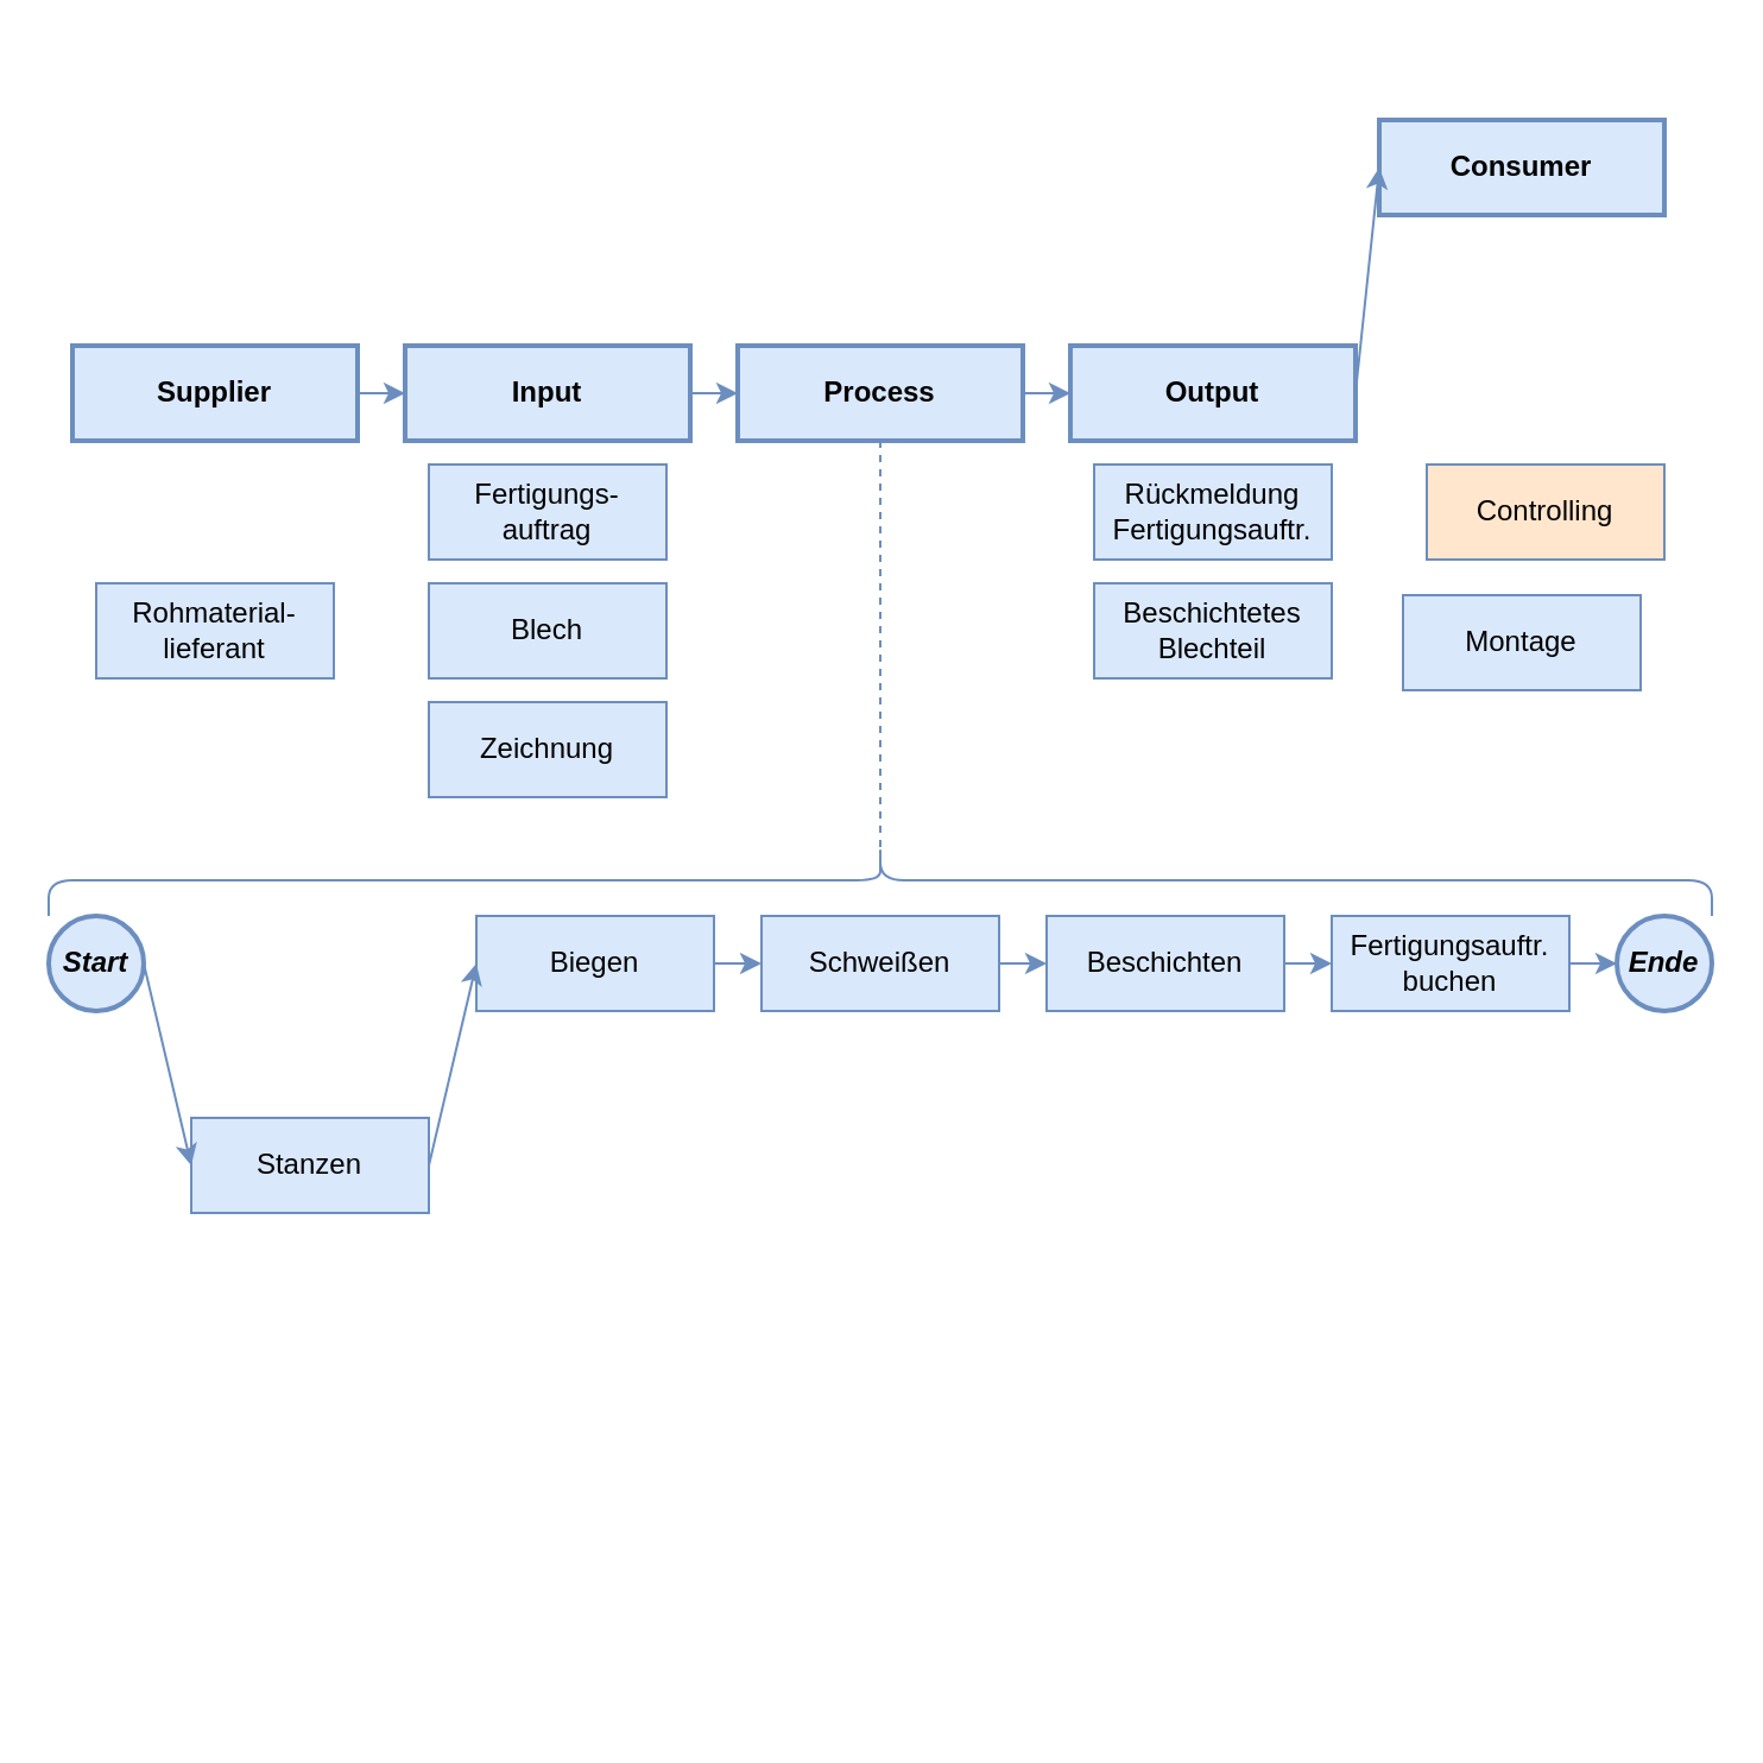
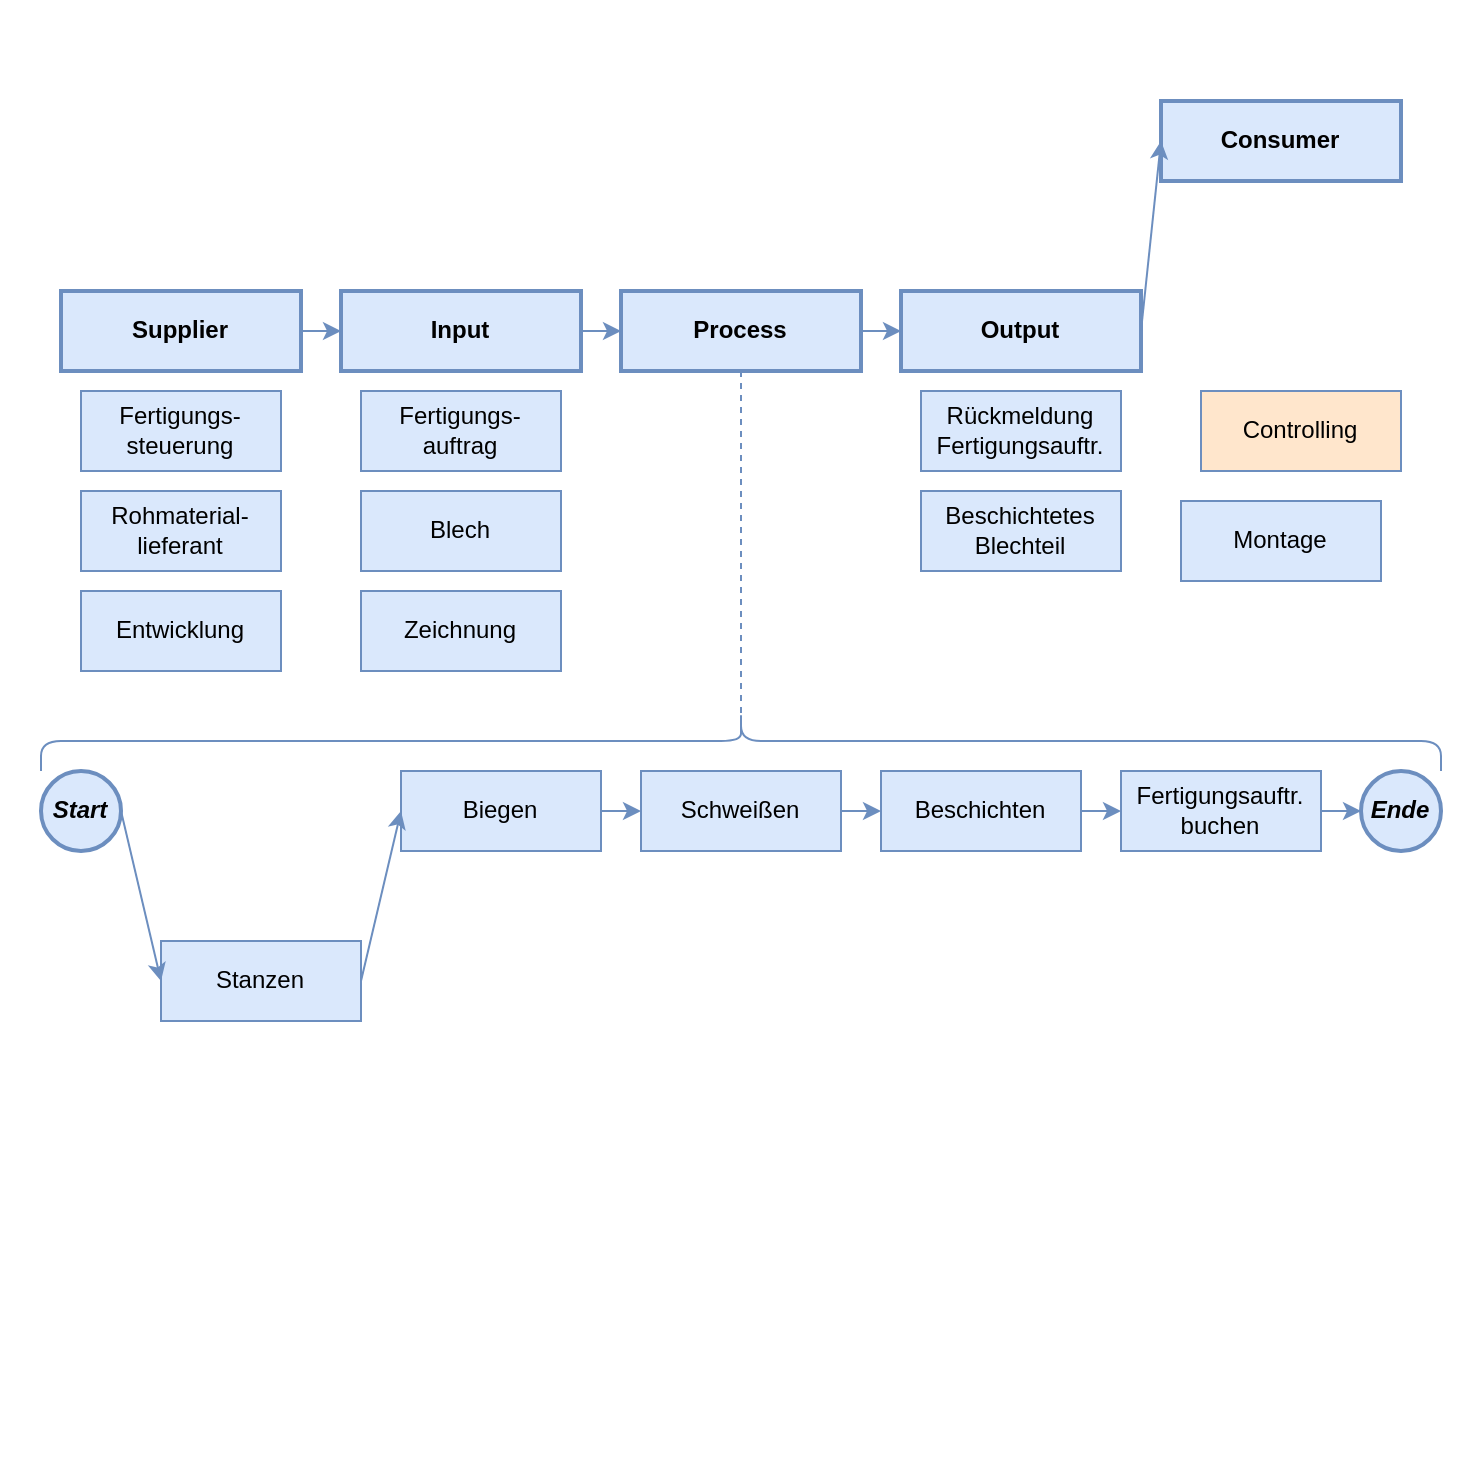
  <mxCell id="0" />
  <mxCell id="1" parent="0" />
  <mxCell id="2" value="&lt;span&gt;S&lt;/span&gt;upplier" style="rounded=0;whiteSpace=wrap;html=1;fillColor=#dae8fc;strokeColor=#6c8ebf;fontStyle=1;strokeWidth=2;" parent="1" vertex="1"><mxGeometry x="30" y="145" width="120" height="40" as="geometry" /></mxCell>
  <mxCell id="3" value="&lt;span&gt;I&lt;/span&gt;nput&lt;span style=&quot;color: rgba(0 , 0 , 0 , 0) ; font-family: monospace ; font-size: 0px&quot;&gt;%3CmxGraphModel%3E%3Croot%3E%3CmxCell%20id%3D%220%22%2F%3E%3CmxCell%20id%3D%221%22%20parent%3D%220%22%2F%3E%3CmxCell%20id%3D%222%22%20value%3D%22Supplier%22%20style%3D%22rounded%3D0%3BwhiteSpace%3Dwrap%3Bhtml%3D1%3B%22%20vertex%3D%221%22%20parent%3D%221%22%3E%3CmxGeometry%20x%3D%2240%22%20y%3D%2280%22%20width%3D%2280%22%20height%3D%2240%22%20as%3D%22geometry%22%2F%3E%3C%2FmxCell%3E%3C%2Froot%3E%3C%2FmxGraphModel%3E&lt;/span&gt;" style="rounded=0;whiteSpace=wrap;html=1;fillColor=#dae8fc;strokeColor=#6c8ebf;fontStyle=1;strokeWidth=2;" parent="1" vertex="1"><mxGeometry x="170" y="145" width="120" height="40" as="geometry" /></mxCell>
  <mxCell id="4" value="&lt;span&gt;P&lt;/span&gt;rocess" style="rounded=0;whiteSpace=wrap;html=1;fillColor=#dae8fc;strokeColor=#6c8ebf;fontStyle=1;strokeWidth=2;" parent="1" vertex="1"><mxGeometry x="310" y="145" width="120" height="40" as="geometry" /></mxCell>
  <mxCell id="5" value="&lt;span&gt;O&lt;/span&gt;utput" style="rounded=0;whiteSpace=wrap;html=1;fillColor=#dae8fc;strokeColor=#6c8ebf;fontStyle=1;strokeWidth=2;" parent="1" vertex="1"><mxGeometry x="450" y="145" width="120" height="40" as="geometry" /></mxCell>
  <mxCell id="6" value="&lt;span&gt;C&lt;/span&gt;onsumer" style="rounded=0;whiteSpace=wrap;html=1;fillColor=#dae8fc;strokeColor=#6c8ebf;fontStyle=1;strokeWidth=2;" parent="1" vertex="1"><mxGeometry x="580" y="50" width="120" height="40" as="geometry" /></mxCell>
  <mxCell id="7" value="" style="endArrow=classic;html=1;exitX=1;exitY=0.5;exitDx=0;exitDy=0;entryX=0;entryY=0.5;entryDx=0;entryDy=0;fillColor=#dae8fc;strokeColor=#6c8ebf;" edge="1" parent="1" source="2" target="3"><mxGeometry width="50" height="50" relative="1" as="geometry"><mxPoint x="190" y="275" as="sourcePoint" /><mxPoint x="240" y="225" as="targetPoint" /></mxGeometry></mxCell>
  <mxCell id="8" value="" style="endArrow=classic;html=1;fillColor=#dae8fc;strokeColor=#6c8ebf;exitX=1;exitY=0.5;exitDx=0;exitDy=0;entryX=0;entryY=0.5;entryDx=0;entryDy=0;" edge="1" parent="1" source="3" target="4"><mxGeometry width="50" height="50" relative="1" as="geometry"><mxPoint x="240" y="275" as="sourcePoint" /><mxPoint x="290" y="225" as="targetPoint" /></mxGeometry></mxCell>
  <mxCell id="9" value="" style="endArrow=classic;html=1;fillColor=#dae8fc;strokeColor=#6c8ebf;exitX=1;exitY=0.5;exitDx=0;exitDy=0;entryX=0;entryY=0.5;entryDx=0;entryDy=0;" edge="1" parent="1" source="4" target="5"><mxGeometry width="50" height="50" relative="1" as="geometry"><mxPoint x="410" y="295" as="sourcePoint" /><mxPoint x="460" y="245" as="targetPoint" /></mxGeometry></mxCell>
  <mxCell id="10" value="" style="endArrow=classic;html=1;fillColor=#dae8fc;strokeColor=#6c8ebf;exitX=1;exitY=0.5;exitDx=0;exitDy=0;entryX=0;entryY=0.5;entryDx=0;entryDy=0;" edge="1" parent="1" source="5" target="6"><mxGeometry width="50" height="50" relative="1" as="geometry"><mxPoint x="580" y="275" as="sourcePoint" /><mxPoint x="630" y="225" as="targetPoint" /></mxGeometry></mxCell>
+ <mxCell id="11" value="Fertigungs-&lt;br&gt;steuerung" style="rounded=0;whiteSpace=wrap;html=1;strokeWidth=1;fillColor=#dae8fc;strokeColor=#6c8ebf;" vertex="1" parent="1"><mxGeometry x="40" y="195" width="100" height="40" as="geometry" /></mxCell>
  <mxCell id="12" value="Rohmaterial-&lt;br&gt;lieferant" style="rounded=0;whiteSpace=wrap;html=1;strokeWidth=1;fillColor=#dae8fc;strokeColor=#6c8ebf;" vertex="1" parent="1"><mxGeometry x="40" y="245" width="100" height="40" as="geometry" /></mxCell>
+ <mxCell id="13" value="Entwicklung" style="rounded=0;whiteSpace=wrap;html=1;strokeWidth=1;fillColor=#dae8fc;strokeColor=#6c8ebf;" vertex="1" parent="1"><mxGeometry x="40" y="295" width="100" height="40" as="geometry" /></mxCell>
  <mxCell id="14" value="Fertigungs-&lt;br&gt;auftrag" style="rounded=0;whiteSpace=wrap;html=1;strokeWidth=1;fillColor=#dae8fc;strokeColor=#6c8ebf;" vertex="1" parent="1"><mxGeometry x="180" y="195" width="100" height="40" as="geometry" /></mxCell>
  <mxCell id="15" value="Blech" style="rounded=0;whiteSpace=wrap;html=1;strokeWidth=1;fillColor=#dae8fc;strokeColor=#6c8ebf;" vertex="1" parent="1"><mxGeometry x="180" y="245" width="100" height="40" as="geometry" /></mxCell>
  <mxCell id="16" value="Zeichnung" style="rounded=0;whiteSpace=wrap;html=1;strokeWidth=1;fillColor=#dae8fc;strokeColor=#6c8ebf;" vertex="1" parent="1"><mxGeometry x="180" y="295" width="100" height="40" as="geometry" /></mxCell>
  <mxCell id="17" value="Rückmeldung&lt;br&gt;Fertigungsauftr." style="rounded=0;whiteSpace=wrap;html=1;strokeWidth=1;fillColor=#dae8fc;strokeColor=#6c8ebf;" vertex="1" parent="1"><mxGeometry x="460" y="195" width="100" height="40" as="geometry" /></mxCell>
  <mxCell id="18" value="Beschichtetes&lt;br&gt;Blechteil" style="rounded=0;whiteSpace=wrap;html=1;strokeWidth=1;fillColor=#dae8fc;strokeColor=#6c8ebf;" vertex="1" parent="1"><mxGeometry x="460" y="245" width="100" height="40" as="geometry" /></mxCell>
  <mxCell id="19" value="Controlling" style="rounded=0;whiteSpace=wrap;html=1;strokeWidth=1;fillColor=#ffe6cc;strokeColor=#6c8ebf;" vertex="1" parent="1"><mxGeometry x="600" y="195" width="100" height="40" as="geometry" /></mxCell>
  <mxCell id="20" value="Montage" style="rounded=0;whiteSpace=wrap;html=1;strokeWidth=1;fillColor=#dae8fc;strokeColor=#6c8ebf;" vertex="1" parent="1"><mxGeometry x="590" y="250" width="100" height="40" as="geometry" /></mxCell>
  <mxCell id="21" value="Schweißen&lt;span style=&quot;color: rgba(0 , 0 , 0 , 0) ; font-family: monospace ; font-size: 0px&quot;&gt;%3CmxGraphModel%3E%3Croot%3E%3CmxCell%20id%3D%220%22%2F%3E%3CmxCell%20id%3D%221%22%20parent%3D%220%22%2F%3E%3CmxCell%20id%3D%222%22%20value%3D%22Stanzen%22%20style%3D%22rounded%3D0%3BwhiteSpace%3Dwrap%3Bhtml%3D1%3BstrokeWidth%3D1%3BfillColor%3D%23dae8fc%3BstrokeColor%3D%236c8ebf%3B%22%20vertex%3D%221%22%20parent%3D%221%22%3E%3CmxGeometry%20x%3D%22330%22%20y%3D%22320%22%20width%3D%22100%22%20height%3D%2240%22%20as%3D%22geometry%22%2F%3E%3C%2FmxCell%3E%3C%2Froot%3E%3C%2FmxGraphModel%3E&lt;/span&gt;" style="rounded=0;whiteSpace=wrap;html=1;strokeWidth=1;fillColor=#dae8fc;strokeColor=#6c8ebf;" vertex="1" parent="1"><mxGeometry x="320" y="385" width="100" height="40" as="geometry" /></mxCell>
  <mxCell id="22" value="Biegen" style="rounded=0;whiteSpace=wrap;html=1;strokeWidth=1;fillColor=#dae8fc;strokeColor=#6c8ebf;" vertex="1" parent="1"><mxGeometry x="200" y="385" width="100" height="40" as="geometry" /></mxCell>
  <mxCell id="23" value="Stanzen" style="rounded=0;whiteSpace=wrap;html=1;strokeWidth=1;fillColor=#dae8fc;strokeColor=#6c8ebf;" vertex="1" parent="1"><mxGeometry x="80" y="470" width="100" height="40" as="geometry" /></mxCell>
  <mxCell id="24" value="Beschichten" style="rounded=0;whiteSpace=wrap;html=1;strokeWidth=1;fillColor=#dae8fc;strokeColor=#6c8ebf;" vertex="1" parent="1"><mxGeometry x="440" y="385" width="100" height="40" as="geometry" /></mxCell>
  <mxCell id="25" value="Fertigungsauftr.&lt;br&gt;buchen" style="rounded=0;whiteSpace=wrap;html=1;strokeWidth=1;fillColor=#dae8fc;strokeColor=#6c8ebf;" vertex="1" parent="1"><mxGeometry x="560" y="385" width="100" height="40" as="geometry" /></mxCell>
  <mxCell id="26" value="" style="endArrow=classic;html=1;fillColor=#dae8fc;strokeColor=#6c8ebf;exitX=1;exitY=0.5;exitDx=0;exitDy=0;entryX=0;entryY=0.5;entryDx=0;entryDy=0;" edge="1" parent="1" source="23" target="22"><mxGeometry width="50" height="50" relative="1" as="geometry"><mxPoint x="180" y="485" as="sourcePoint" /><mxPoint x="230" y="435" as="targetPoint" /></mxGeometry></mxCell>
  <mxCell id="27" value="" style="endArrow=classic;html=1;fillColor=#dae8fc;strokeColor=#6c8ebf;entryX=0;entryY=0.5;entryDx=0;entryDy=0;exitX=1;exitY=0.5;exitDx=0;exitDy=0;" edge="1" parent="1" source="22" target="21"><mxGeometry width="50" height="50" relative="1" as="geometry"><mxPoint x="300" y="495" as="sourcePoint" /><mxPoint x="350" y="445" as="targetPoint" /></mxGeometry></mxCell>
  <mxCell id="28" value="" style="endArrow=classic;html=1;fillColor=#dae8fc;strokeColor=#6c8ebf;entryX=0;entryY=0.5;entryDx=0;entryDy=0;exitX=1;exitY=0.5;exitDx=0;exitDy=0;" edge="1" parent="1" source="21" target="24"><mxGeometry width="50" height="50" relative="1" as="geometry"><mxPoint x="410" y="505" as="sourcePoint" /><mxPoint x="460" y="455" as="targetPoint" /></mxGeometry></mxCell>
  <mxCell id="29" value="" style="endArrow=classic;html=1;fillColor=#dae8fc;strokeColor=#6c8ebf;entryX=0;entryY=0.5;entryDx=0;entryDy=0;exitX=1;exitY=0.5;exitDx=0;exitDy=0;" edge="1" parent="1" source="24" target="25"><mxGeometry width="50" height="50" relative="1" as="geometry"><mxPoint x="510" y="515" as="sourcePoint" /><mxPoint x="560" y="465" as="targetPoint" /></mxGeometry></mxCell>
  <mxCell id="30" value="Start" style="ellipse;whiteSpace=wrap;html=1;strokeWidth=2;fillColor=#dae8fc;strokeColor=#6c8ebf;fontStyle=3" vertex="1" parent="1"><mxGeometry x="20" y="385" width="40" height="40" as="geometry" /></mxCell>
  <mxCell id="31" value="Ende" style="ellipse;whiteSpace=wrap;html=1;strokeWidth=2;fillColor=#dae8fc;strokeColor=#6c8ebf;fontStyle=3" vertex="1" parent="1"><mxGeometry x="680" y="385" width="40" height="40" as="geometry" /></mxCell>
  <mxCell id="32" value="" style="endArrow=classic;html=1;fillColor=#dae8fc;strokeColor=#6c8ebf;exitX=1;exitY=0.5;exitDx=0;exitDy=0;entryX=0;entryY=0.5;entryDx=0;entryDy=0;" edge="1" parent="1" source="30" target="23"><mxGeometry width="50" height="50" relative="1" as="geometry"><mxPoint x="30" y="515" as="sourcePoint" /><mxPoint x="80" y="465" as="targetPoint" /></mxGeometry></mxCell>
  <mxCell id="33" value="" style="endArrow=classic;html=1;fillColor=#dae8fc;strokeColor=#6c8ebf;entryX=0;entryY=0.5;entryDx=0;entryDy=0;exitX=1;exitY=0.5;exitDx=0;exitDy=0;" edge="1" parent="1" source="25" target="31"><mxGeometry width="50" height="50" relative="1" as="geometry"><mxPoint x="660" y="505" as="sourcePoint" /><mxPoint x="710" y="455" as="targetPoint" /></mxGeometry></mxCell>
  <mxCell id="34" value="" style="shape=curlyBracket;whiteSpace=wrap;html=1;rounded=1;strokeWidth=1;rotation=90;fillColor=#dae8fc;strokeColor=#6c8ebf;" vertex="1" parent="1"><mxGeometry x="355" y="20" width="30" height="700" as="geometry" /></mxCell>
  <mxCell id="35" value="" style="endArrow=none;html=1;exitX=0.5;exitY=1;exitDx=0;exitDy=0;fillColor=#dae8fc;strokeColor=#6c8ebf;entryX=0.1;entryY=0.5;entryDx=0;entryDy=0;entryPerimeter=0;endFill=0;dashed=1;" edge="1" parent="1" source="4" target="34"><mxGeometry width="50" height="50" relative="1" as="geometry"><mxPoint x="360" y="305" as="sourcePoint" /><mxPoint x="370" y="345" as="targetPoint" /></mxGeometry></mxCell>
